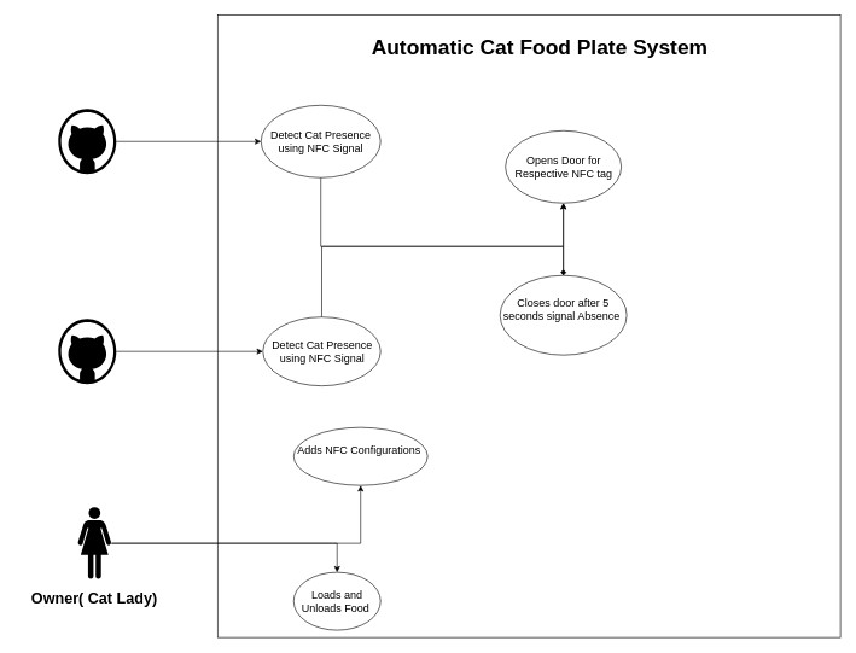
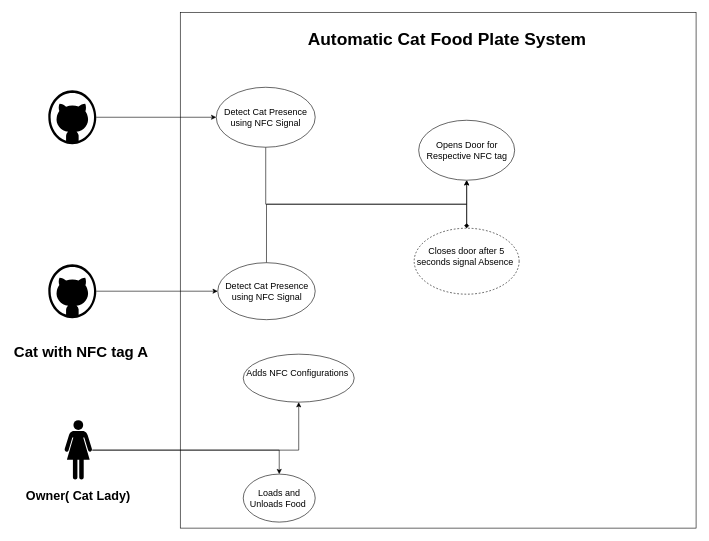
  <mxCell id="0" />
  <mxCell id="1" parent="0" />
  <mxCell id="2" value="" style="group" vertex="1" connectable="0" parent="1"><mxGeometry x="20" y="150" width="230" height="130" as="geometry" /></mxCell>
  <mxCell id="3" value="" style="verticalLabelPosition=bottom;html=1;verticalAlign=top;align=center;strokeColor=none;fillColor=#000000;shape=mxgraph.azure.github_code;pointerEvents=1;" vertex="1" parent="2"><mxGeometry x="60" width="80" height="90" as="geometry" /></mxCell>
  <mxCell id="4" value="" style="group" vertex="1" connectable="0" parent="1"><mxGeometry x="20" y="440" width="230" height="160" as="geometry" /></mxCell>
  <mxCell id="5" value="" style="verticalLabelPosition=bottom;html=1;verticalAlign=top;align=center;strokeColor=none;fillColor=#000000;shape=mxgraph.azure.github_code;pointerEvents=1;" vertex="1" parent="4"><mxGeometry x="60" width="80" height="90" as="geometry" /></mxCell>
+ <mxCell id="6" value="Cat with NFC tag A" style="text;strokeColor=none;align=center;fillColor=none;html=1;verticalAlign=middle;whiteSpace=wrap;rounded=0;strokeWidth=2;fontSize=25;fontStyle=1" vertex="1" parent="4"><mxGeometry y="130" width="230" height="30" as="geometry" /></mxCell>
  <mxCell id="7" value="" style="group" vertex="1" connectable="0" parent="1"><mxGeometry x="30" y="700" width="200" height="140" as="geometry" /></mxCell>
  <mxCell id="8" value="" style="shape=mxgraph.signs.people.woman_1;html=1;pointerEvents=1;fillColor=#000000;strokeColor=none;verticalLabelPosition=bottom;verticalAlign=top;align=center;" vertex="1" parent="7"><mxGeometry x="76" width="48" height="100" as="geometry" /></mxCell>
  <mxCell id="9" value="Owner( Cat Lady)" style="text;strokeColor=none;align=center;fillColor=none;html=1;verticalAlign=middle;whiteSpace=wrap;rounded=0;fontSize=21;fontStyle=1" vertex="1" parent="7"><mxGeometry y="110" width="200" height="30" as="geometry" /></mxCell>
  <mxCell id="10" value="" style="whiteSpace=wrap;html=1;aspect=fixed;fillColor=none;movable=0;resizable=0;rotatable=0;deletable=0;editable=0;locked=1;connectable=0;" vertex="1" parent="1"><mxGeometry x="300" y="20" width="860" height="860" as="geometry" /></mxCell>
  <mxCell id="11" value="Automatic Cat Food Plate &lt;span class=&quot;hljs-keyword&quot; style=&quot;font-size: 29px;&quot;&gt;System&lt;/span&gt;" style="text;strokeColor=none;align=center;fillColor=none;html=1;verticalAlign=middle;whiteSpace=wrap;rounded=0;fontStyle=1;fontSize=29;" vertex="1" parent="1"><mxGeometry x="490" y="50" width="510" height="30" as="geometry" /></mxCell>
  <mxCell id="12" style="edgeStyle=orthogonalEdgeStyle;rounded=0;orthogonalLoop=1;jettySize=auto;html=1;entryX=0.5;entryY=1;entryDx=0;entryDy=0;" edge="1" parent="1" source="13" target="17"><mxGeometry relative="1" as="geometry"><Array as="points"><mxPoint x="444" y="340" /><mxPoint x="777" y="340" /></Array></mxGeometry></mxCell>
  <mxCell id="13" value="Detect Cat Presence using NFC Signal" style="ellipse;whiteSpace=wrap;html=1;fontSize=15;" vertex="1" parent="1"><mxGeometry x="362.5" y="437.5" width="162.5" height="95" as="geometry" /></mxCell>
  <mxCell id="14" style="edgeStyle=orthogonalEdgeStyle;rounded=0;orthogonalLoop=1;jettySize=auto;html=1;entryX=0.5;entryY=0;entryDx=0;entryDy=0;endArrow=none;endFill=0;" edge="1" parent="1" source="15" target="18"><mxGeometry relative="1" as="geometry"><Array as="points"><mxPoint x="443" y="340" /><mxPoint x="778" y="340" /></Array></mxGeometry></mxCell>
  <mxCell id="15" value="Detect Cat Presence using NFC Signal" style="ellipse;whiteSpace=wrap;html=1;fontSize=15;" vertex="1" parent="1"><mxGeometry x="360" y="145" width="165" height="100" as="geometry" /></mxCell>
  <mxCell id="16" style="edgeStyle=orthogonalEdgeStyle;rounded=0;orthogonalLoop=1;jettySize=auto;html=1;exitX=0.5;exitY=1;exitDx=0;exitDy=0;entryX=0.5;entryY=0;entryDx=0;entryDy=0;endArrow=diamond;endFill=1;startArrow=classic;startFill=1;" edge="1" parent="1" source="17" target="18"><mxGeometry relative="1" as="geometry" /></mxCell>
- <mxCell id="17" value="Opens Door for Respective NFC tag" style="ellipse;whiteSpace=wrap;html=1;fontSize=15;" vertex="1" parent="1"><mxGeometry x="697.5" y="180" width="160" height="100" as="geometry" /></mxCell>
- <mxCell id="18" value="Closes door after 5 seconds signal Absence&amp;nbsp;&lt;div style=&quot;font-size: 15px;&quot;&gt;&lt;br style=&quot;font-size: 15px;&quot;&gt;&lt;/div&gt;" style="ellipse;whiteSpace=wrap;html=1;fontSize=15;" vertex="1" parent="1"><mxGeometry x="690" y="380" width="175" height="110" as="geometry" /></mxCell>
+ <mxCell id="17" value="Opens Door for Respective NFC tag" style="ellipse;whiteSpace=wrap;html=1;fontSize=15;" vertex="1" parent="1"><mxGeometry x="697.5" y="200" width="160" height="100" as="geometry" /></mxCell>
+ <mxCell id="18" value="Closes door after 5 seconds signal Absence&amp;nbsp;&lt;div style=&quot;font-size: 15px;&quot;&gt;&lt;br style=&quot;font-size: 15px;&quot;&gt;&lt;/div&gt;" style="ellipse;whiteSpace=wrap;html=1;fontSize=15;dashed=1;" vertex="1" parent="1"><mxGeometry x="690" y="380" width="175" height="110" as="geometry" /></mxCell>
  <mxCell id="19" style="edgeStyle=orthogonalEdgeStyle;rounded=0;orthogonalLoop=1;jettySize=auto;html=1;exitX=1;exitY=0.5;exitDx=0;exitDy=0;exitPerimeter=0;entryX=0;entryY=0.5;entryDx=0;entryDy=0;" edge="1" parent="1" source="3" target="15"><mxGeometry relative="1" as="geometry" /></mxCell>
  <mxCell id="20" style="edgeStyle=orthogonalEdgeStyle;rounded=0;orthogonalLoop=1;jettySize=auto;html=1;entryX=0;entryY=0.5;entryDx=0;entryDy=0;" edge="1" parent="1" source="5" target="13"><mxGeometry relative="1" as="geometry" /></mxCell>
  <mxCell id="21" value="Adds NFC Configurations&amp;nbsp;&lt;div style=&quot;font-size: 15px;&quot;&gt;&lt;br style=&quot;font-size: 15px;&quot;&gt;&lt;/div&gt;" style="ellipse;whiteSpace=wrap;html=1;fontSize=15;" vertex="1" parent="1"><mxGeometry x="405" y="590" width="185" height="80" as="geometry" /></mxCell>
  <mxCell id="22" value="Loads and Unloads Food&amp;nbsp;" style="ellipse;whiteSpace=wrap;html=1;fontSize=15;" vertex="1" parent="1"><mxGeometry x="405" y="790" width="120" height="80" as="geometry" /></mxCell>
  <mxCell id="23" style="edgeStyle=orthogonalEdgeStyle;rounded=0;orthogonalLoop=1;jettySize=auto;html=1;exitX=0.97;exitY=0.5;exitDx=0;exitDy=0;exitPerimeter=0;entryX=0.5;entryY=1;entryDx=0;entryDy=0;" edge="1" parent="1" source="8" target="21"><mxGeometry relative="1" as="geometry" /></mxCell>
  <mxCell id="24" style="edgeStyle=orthogonalEdgeStyle;rounded=0;orthogonalLoop=1;jettySize=auto;html=1;entryX=0.5;entryY=0;entryDx=0;entryDy=0;" edge="1" parent="1" source="8" target="22"><mxGeometry relative="1" as="geometry" /></mxCell>
